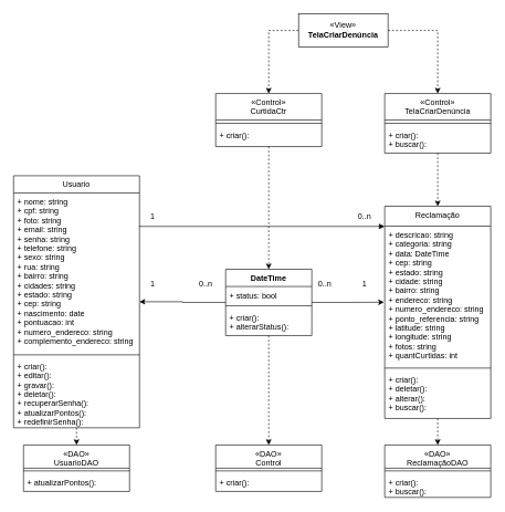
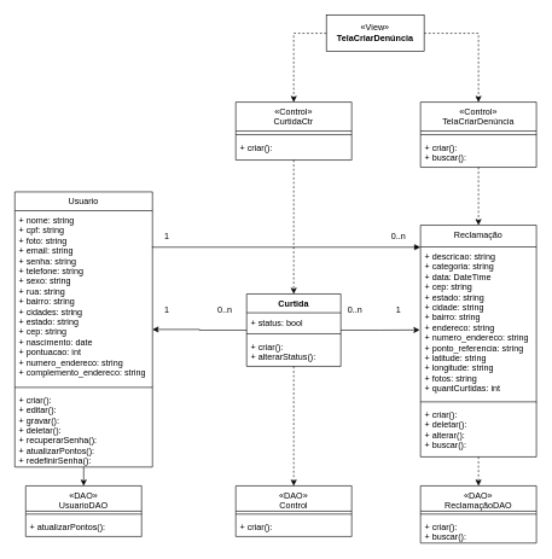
  <mxCell id="0" />
  <mxCell id="1" parent="0" />
  <mxCell id="2" value="Reclamação" style="swimlane;fontStyle=0;align=center;verticalAlign=top;childLayout=stackLayout;horizontal=1;startSize=30;horizontalStack=0;resizeParent=1;resizeLast=0;collapsible=1;marginBottom=0;rounded=0;shadow=0;strokeWidth=1;" parent="1" vertex="1"><mxGeometry x="580" y="310" width="160" height="320" as="geometry"><mxRectangle x="340" y="380" width="170" height="26" as="alternateBounds" /></mxGeometry></mxCell>
  <mxCell id="3" value="+ descricao: string&#10;+ categoria: string&#10;+ data: DateTime&#10;+ cep: string&#10;+ estado: string&#10;+ cidade: string&#10;+ bairro: string&#10;+ endereco: string&#10;+ numero_endereco: string&#10;+ ponto_referencia: string&#10;+ latitude: string&#10;+ longitude: string&#10;+ fotos: string&#10;+ quantCurtidas: int" style="text;align=left;verticalAlign=top;spacingLeft=4;spacingRight=4;overflow=hidden;rotatable=0;points=[[0,0.5],[1,0.5]];portConstraint=eastwest;" parent="2" vertex="1"><mxGeometry y="30" width="160" height="210" as="geometry" /></mxCell>
  <mxCell id="4" value="" style="line;html=1;strokeWidth=1;align=left;verticalAlign=middle;spacingTop=-1;spacingLeft=3;spacingRight=3;rotatable=0;labelPosition=right;points=[];portConstraint=eastwest;" parent="2" vertex="1"><mxGeometry y="240" width="160" height="8" as="geometry" /></mxCell>
  <mxCell id="5" value="+ criar(): &#10;+ deletar(): &#10;+ alterar():&#10;+ buscar():&#10; " style="text;align=left;verticalAlign=top;spacingLeft=4;spacingRight=4;overflow=hidden;rotatable=0;points=[[0,0.5],[1,0.5]];portConstraint=eastwest;" parent="2" vertex="1"><mxGeometry y="248" width="160" height="72" as="geometry" /></mxCell>
- <mxCell id="6" style="edgeStyle=orthogonalEdgeStyle;rounded=0;orthogonalLoop=1;jettySize=auto;html=1;exitX=0.5;exitY=1;exitDx=0;exitDy=0;entryX=0.5;entryY=0;entryDx=0;entryDy=0;dashed=1;" parent="1" source="7" target="11" edge="1"><mxGeometry relative="1" as="geometry" /></mxCell>
+ <mxCell id="6" style="edgeStyle=orthogonalEdgeStyle;rounded=0;orthogonalLoop=1;jettySize=auto;html=1;exitX=0.5;exitY=1;exitDx=0;exitDy=0;entryX=0.5;entryY=0;entryDx=0;entryDy=0;dashed=0;" parent="1" source="7" target="11" edge="1"><mxGeometry relative="1" as="geometry" /></mxCell>
  <mxCell id="7" value="Usuario" style="swimlane;fontStyle=0;align=center;verticalAlign=top;childLayout=stackLayout;horizontal=1;startSize=26;horizontalStack=0;resizeParent=1;resizeLast=0;collapsible=1;marginBottom=0;rounded=0;shadow=0;strokeWidth=1;" parent="1" vertex="1"><mxGeometry x="20" y="264" width="190" height="380" as="geometry"><mxRectangle x="340" y="380" width="170" height="26" as="alternateBounds" /></mxGeometry></mxCell>
  <mxCell id="8" value="+ nome: string&#10;+ cpf: string&#10;+ foto: string&#10;+ email: string&#10;+ senha: string&#10;+ telefone: string&#10;+ sexo: string&#10;+ rua: string&#10;+ bairro: string&#10;+ cidades: string&#10;+ estado: string&#10;+ cep: string&#10;+ nascimento: date&#10;+ pontuacao: int&#10;+ numero_endereco: string&#10;+ complemento_endereco: string" style="text;align=left;verticalAlign=top;spacingLeft=4;spacingRight=4;overflow=hidden;rotatable=0;points=[[0,0.5],[1,0.5]];portConstraint=eastwest;" parent="7" vertex="1"><mxGeometry y="26" width="190" height="240" as="geometry" /></mxCell>
  <mxCell id="9" value="" style="line;html=1;strokeWidth=1;align=left;verticalAlign=middle;spacingTop=-1;spacingLeft=3;spacingRight=3;rotatable=0;labelPosition=right;points=[];portConstraint=eastwest;" parent="7" vertex="1"><mxGeometry y="266" width="190" height="8" as="geometry" /></mxCell>
  <mxCell id="10" value="+ criar():&#10;+ editar(): &#10;+ gravar():&#10;+ deletar(): &#10;+ recuperarSenha():&#10;+ atualizarPontos():&#10;+ redefinirSenha():" style="text;align=left;verticalAlign=top;spacingLeft=4;spacingRight=4;overflow=hidden;rotatable=0;points=[[0,0.5],[1,0.5]];portConstraint=eastwest;" parent="7" vertex="1"><mxGeometry y="274" width="190" height="106" as="geometry" /></mxCell>
  <mxCell id="11" value="«DAO»&#10;UsuarioDAO&#10;" style="swimlane;fontStyle=0;align=center;verticalAlign=top;childLayout=stackLayout;horizontal=1;startSize=35;horizontalStack=0;resizeParent=1;resizeLast=0;collapsible=1;marginBottom=0;rounded=0;shadow=0;strokeWidth=1;" parent="1" vertex="1"><mxGeometry x="35" y="670" width="160" height="70" as="geometry"><mxRectangle x="340" y="380" width="170" height="26" as="alternateBounds" /></mxGeometry></mxCell>
  <mxCell id="12" value="" style="line;html=1;strokeWidth=1;align=left;verticalAlign=middle;spacingTop=-1;spacingLeft=3;spacingRight=3;rotatable=0;labelPosition=right;points=[];portConstraint=eastwest;" parent="11" vertex="1"><mxGeometry y="35" width="160" height="8" as="geometry" /></mxCell>
  <mxCell id="13" value="+ atualizarPontos():" style="text;align=left;verticalAlign=top;spacingLeft=4;spacingRight=4;overflow=hidden;rotatable=0;points=[[0,0.5],[1,0.5]];portConstraint=eastwest;" parent="11" vertex="1"><mxGeometry y="43" width="160" height="27" as="geometry" /></mxCell>
  <mxCell id="14" style="edgeStyle=orthogonalEdgeStyle;rounded=0;orthogonalLoop=1;jettySize=auto;html=1;exitX=0.5;exitY=1;exitDx=0;exitDy=0;entryX=0.5;entryY=0;entryDx=0;entryDy=0;dashed=1;" parent="1" source="2" target="25" edge="1"><mxGeometry relative="1" as="geometry"><mxPoint x="660" y="615" as="targetPoint" /></mxGeometry></mxCell>
  <mxCell id="15" style="edgeStyle=orthogonalEdgeStyle;rounded=0;orthogonalLoop=1;jettySize=auto;html=1;entryX=0.5;entryY=0;entryDx=0;entryDy=0;dashed=1;exitX=1;exitY=0.5;exitDx=0;exitDy=0;" parent="1" source="17" target="19" edge="1"><mxGeometry relative="1" as="geometry"><mxPoint x="530" y="105" as="targetPoint" /></mxGeometry></mxCell>
  <mxCell id="16" style="edgeStyle=orthogonalEdgeStyle;rounded=0;orthogonalLoop=1;jettySize=auto;html=1;entryX=0.5;entryY=0;entryDx=0;entryDy=0;dashed=1;exitX=0;exitY=0.5;exitDx=0;exitDy=0;" parent="1" source="17" target="29" edge="1"><mxGeometry relative="1" as="geometry" /></mxCell>
  <mxCell id="17" value="«View»&lt;br&gt;&lt;b&gt;TelaCriarDenúncia&lt;br&gt;&lt;/b&gt;" style="html=1;whiteSpace=wrap;" parent="1" vertex="1"><mxGeometry x="450" y="20" width="135" height="50" as="geometry" /></mxCell>
  <mxCell id="18" style="edgeStyle=orthogonalEdgeStyle;rounded=0;orthogonalLoop=1;jettySize=auto;html=1;exitX=0.5;exitY=1;exitDx=0;exitDy=0;entryX=0.5;entryY=0;entryDx=0;entryDy=0;dashed=1;" parent="1" source="19" target="2" edge="1"><mxGeometry relative="1" as="geometry"><mxPoint x="502.5" y="130" as="sourcePoint" /></mxGeometry></mxCell>
  <mxCell id="19" value="«Control»&#10;TelaCriarDenúncia" style="swimlane;fontStyle=0;align=center;verticalAlign=top;childLayout=stackLayout;horizontal=1;startSize=40;horizontalStack=0;resizeParent=1;resizeLast=0;collapsible=1;marginBottom=0;rounded=0;shadow=0;strokeWidth=1;" parent="1" vertex="1"><mxGeometry x="580" y="140" width="160" height="90" as="geometry"><mxRectangle x="340" y="380" width="170" height="26" as="alternateBounds" /></mxGeometry></mxCell>
  <mxCell id="20" value="" style="line;html=1;strokeWidth=1;align=left;verticalAlign=middle;spacingTop=-1;spacingLeft=3;spacingRight=3;rotatable=0;labelPosition=right;points=[];portConstraint=eastwest;" parent="19" vertex="1"><mxGeometry y="40" width="160" height="10" as="geometry" /></mxCell>
  <mxCell id="21" value="+ criar():&#10;+ buscar():" style="text;align=left;verticalAlign=top;spacingLeft=4;spacingRight=4;overflow=hidden;rotatable=0;points=[[0,0.5],[1,0.5]];portConstraint=eastwest;" parent="19" vertex="1"><mxGeometry y="50" width="160" height="36" as="geometry" /></mxCell>
  <mxCell id="22" value="1" style="text;html=1;align=center;verticalAlign=middle;whiteSpace=wrap;rounded=0;" parent="1" vertex="1"><mxGeometry x="200" y="310" width="60" height="30" as="geometry" /></mxCell>
  <mxCell id="23" value="0..n" style="text;html=1;align=center;verticalAlign=middle;whiteSpace=wrap;rounded=0;" parent="1" vertex="1"><mxGeometry x="520" y="310" width="60" height="30" as="geometry" /></mxCell>
  <mxCell id="24" value="" style="endArrow=block;endFill=1;html=1;edgeStyle=orthogonalEdgeStyle;align=left;verticalAlign=top;rounded=0;exitX=0.996;exitY=0.21;exitDx=0;exitDy=0;exitPerimeter=0;" parent="1" source="8" target="2" edge="1"><mxGeometry x="-1" relative="1" as="geometry"><mxPoint x="235" y="351" as="sourcePoint" /><mxPoint x="380" y="340" as="targetPoint" /><Array as="points"><mxPoint x="490" y="340" /><mxPoint x="490" y="340" /></Array></mxGeometry></mxCell>
  <mxCell id="25" value="«DAO»&#10;ReclamaçãoDAO&#10;" style="swimlane;fontStyle=0;align=center;verticalAlign=top;childLayout=stackLayout;horizontal=1;startSize=35;horizontalStack=0;resizeParent=1;resizeLast=0;collapsible=1;marginBottom=0;rounded=0;shadow=0;strokeWidth=1;" parent="1" vertex="1"><mxGeometry x="580" y="670" width="160" height="79" as="geometry"><mxRectangle x="340" y="380" width="170" height="26" as="alternateBounds" /></mxGeometry></mxCell>
  <mxCell id="26" value="" style="line;html=1;strokeWidth=1;align=left;verticalAlign=middle;spacingTop=-1;spacingLeft=3;spacingRight=3;rotatable=0;labelPosition=right;points=[];portConstraint=eastwest;" parent="25" vertex="1"><mxGeometry y="35" width="160" height="8" as="geometry" /></mxCell>
  <mxCell id="27" value="+ criar():&#10;+ buscar():" style="text;align=left;verticalAlign=top;spacingLeft=4;spacingRight=4;overflow=hidden;rotatable=0;points=[[0,0.5],[1,0.5]];portConstraint=eastwest;" parent="25" vertex="1"><mxGeometry y="43" width="160" height="36" as="geometry" /></mxCell>
  <mxCell id="28" style="edgeStyle=orthogonalEdgeStyle;rounded=0;orthogonalLoop=1;jettySize=auto;html=1;entryX=0.5;entryY=0;entryDx=0;entryDy=0;dashed=1;" parent="1" source="29" target="35" edge="1"><mxGeometry relative="1" as="geometry" /></mxCell>
  <mxCell id="29" value="«Control»&#10;CurtidaCtr" style="swimlane;fontStyle=0;align=center;verticalAlign=top;childLayout=stackLayout;horizontal=1;startSize=40;horizontalStack=0;resizeParent=1;resizeLast=0;collapsible=1;marginBottom=0;rounded=0;shadow=0;strokeWidth=1;" parent="1" vertex="1"><mxGeometry x="325" y="140" width="160" height="80" as="geometry"><mxRectangle x="340" y="380" width="170" height="26" as="alternateBounds" /></mxGeometry></mxCell>
  <mxCell id="30" value="" style="line;html=1;strokeWidth=1;align=left;verticalAlign=middle;spacingTop=-1;spacingLeft=3;spacingRight=3;rotatable=0;labelPosition=right;points=[];portConstraint=eastwest;" parent="29" vertex="1"><mxGeometry y="40" width="160" height="10" as="geometry" /></mxCell>
  <mxCell id="31" value="+ criar():" style="text;align=left;verticalAlign=top;spacingLeft=4;spacingRight=4;overflow=hidden;rotatable=0;points=[[0,0.5],[1,0.5]];portConstraint=eastwest;" parent="29" vertex="1"><mxGeometry y="50" width="160" height="30" as="geometry" /></mxCell>
  <mxCell id="32" style="edgeStyle=orthogonalEdgeStyle;rounded=0;orthogonalLoop=1;jettySize=auto;html=1;entryX=0.5;entryY=0;entryDx=0;entryDy=0;dashed=1;" parent="1" source="35" target="39" edge="1"><mxGeometry relative="1" as="geometry" /></mxCell>
  <mxCell id="33" style="edgeStyle=orthogonalEdgeStyle;rounded=0;orthogonalLoop=1;jettySize=auto;html=1;entryX=-0.007;entryY=0.956;entryDx=0;entryDy=0;entryPerimeter=0;" parent="1" source="35" edge="1"><mxGeometry relative="1" as="geometry"><mxPoint x="578.88" y="454.72" as="targetPoint" /></mxGeometry></mxCell>
  <mxCell id="34" style="edgeStyle=orthogonalEdgeStyle;rounded=0;orthogonalLoop=1;jettySize=auto;html=1;" parent="1" source="35" target="7" edge="1"><mxGeometry relative="1" as="geometry" /></mxCell>
- <mxCell id="35" value="DateTime" style="swimlane;fontStyle=1;align=center;verticalAlign=top;childLayout=stackLayout;horizontal=1;startSize=26;horizontalStack=0;resizeParent=1;resizeParentMax=0;resizeLast=0;collapsible=1;marginBottom=0;whiteSpace=wrap;html=1;" parent="1" vertex="1"><mxGeometry x="340" y="405" width="130" height="100" as="geometry"><mxRectangle x="318.5" y="230" width="80" height="30" as="alternateBounds" /></mxGeometry></mxCell>
+ <mxCell id="35" value="Curtida" style="swimlane;fontStyle=1;align=center;verticalAlign=top;childLayout=stackLayout;horizontal=1;startSize=26;horizontalStack=0;resizeParent=1;resizeParentMax=0;resizeLast=0;collapsible=1;marginBottom=0;whiteSpace=wrap;html=1;" parent="1" vertex="1"><mxGeometry x="340" y="405" width="130" height="100" as="geometry"><mxRectangle x="318.5" y="230" width="80" height="30" as="alternateBounds" /></mxGeometry></mxCell>
  <mxCell id="36" value="+ status: bool" style="text;strokeColor=none;fillColor=none;align=left;verticalAlign=top;spacingLeft=4;spacingRight=4;overflow=hidden;rotatable=0;points=[[0,0.5],[1,0.5]];portConstraint=eastwest;whiteSpace=wrap;html=1;" parent="35" vertex="1"><mxGeometry y="26" width="130" height="24" as="geometry" /></mxCell>
  <mxCell id="37" value="" style="line;strokeWidth=1;fillColor=none;align=left;verticalAlign=middle;spacingTop=-1;spacingLeft=3;spacingRight=3;rotatable=0;labelPosition=right;points=[];portConstraint=eastwest;strokeColor=inherit;" parent="35" vertex="1"><mxGeometry y="50" width="130" height="10" as="geometry" /></mxCell>
  <mxCell id="38" value="+ criar():&#10;+ alterarStatus(): " style="text;align=left;verticalAlign=top;spacingLeft=4;spacingRight=4;overflow=hidden;rotatable=0;points=[[0,0.5],[1,0.5]];portConstraint=eastwest;" parent="35" vertex="1"><mxGeometry y="60" width="130" height="40" as="geometry" /></mxCell>
  <mxCell id="39" value="«DAO»&#10;Control&#10;" style="swimlane;fontStyle=0;align=center;verticalAlign=top;childLayout=stackLayout;horizontal=1;startSize=35;horizontalStack=0;resizeParent=1;resizeLast=0;collapsible=1;marginBottom=0;rounded=0;shadow=0;strokeWidth=1;" parent="1" vertex="1"><mxGeometry x="325" y="670" width="160" height="70" as="geometry"><mxRectangle x="340" y="380" width="170" height="26" as="alternateBounds" /></mxGeometry></mxCell>
  <mxCell id="40" value="" style="line;html=1;strokeWidth=1;align=left;verticalAlign=middle;spacingTop=-1;spacingLeft=3;spacingRight=3;rotatable=0;labelPosition=right;points=[];portConstraint=eastwest;" parent="39" vertex="1"><mxGeometry y="35" width="160" height="8" as="geometry" /></mxCell>
  <mxCell id="41" value="+ criar():&#10;" style="text;align=left;verticalAlign=top;spacingLeft=4;spacingRight=4;overflow=hidden;rotatable=0;points=[[0,0.5],[1,0.5]];portConstraint=eastwest;" parent="39" vertex="1"><mxGeometry y="43" width="160" height="27" as="geometry" /></mxCell>
  <mxCell id="42" value="0..n" style="text;html=1;align=center;verticalAlign=middle;whiteSpace=wrap;rounded=0;" parent="1" vertex="1"><mxGeometry x="280" y="413" width="60" height="30" as="geometry" /></mxCell>
  <mxCell id="43" value="1" style="text;html=1;align=center;verticalAlign=middle;whiteSpace=wrap;rounded=0;" parent="1" vertex="1"><mxGeometry x="200" y="413" width="60" height="30" as="geometry" /></mxCell>
  <mxCell id="44" value="0..n" style="text;html=1;align=center;verticalAlign=middle;whiteSpace=wrap;rounded=0;" parent="1" vertex="1"><mxGeometry x="460" y="413" width="60" height="30" as="geometry" /></mxCell>
  <mxCell id="45" value="1" style="text;html=1;align=center;verticalAlign=middle;whiteSpace=wrap;rounded=0;" parent="1" vertex="1"><mxGeometry x="520" y="413" width="60" height="30" as="geometry" /></mxCell>
